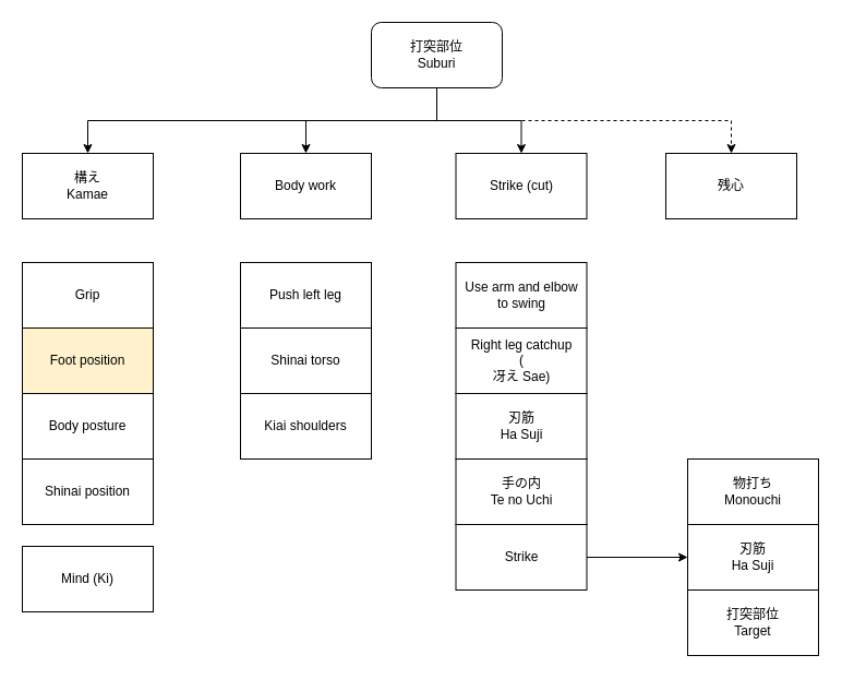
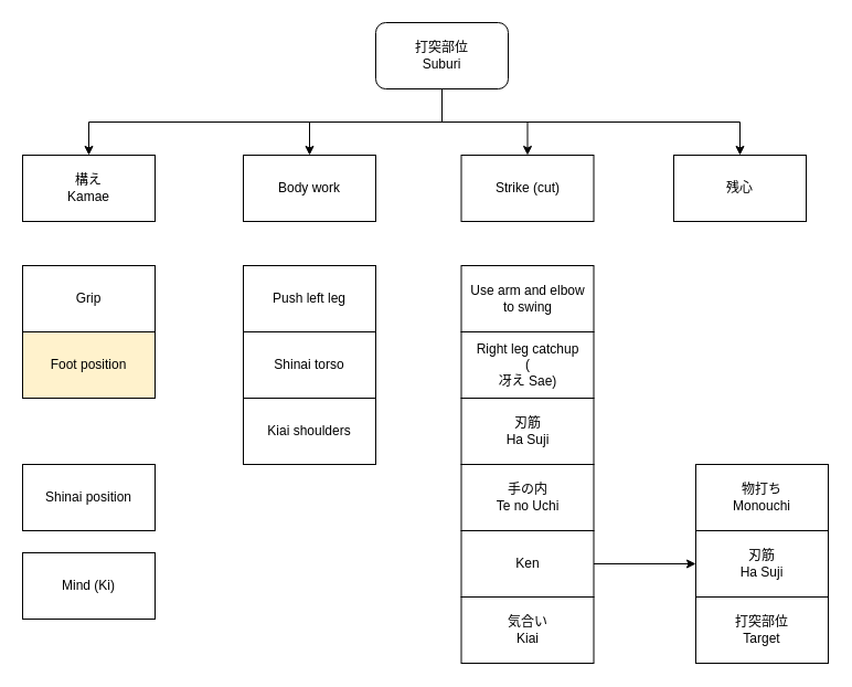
  <mxCell id="0" />
  <mxCell id="1" parent="0" />
  <mxCell id="2" style="edgeStyle=orthogonalEdgeStyle;rounded=0;orthogonalLoop=1;jettySize=auto;html=1;exitX=0.5;exitY=1;exitDx=0;exitDy=0;entryX=0.5;entryY=0;entryDx=0;entryDy=0;" edge="1" parent="1" source="6" target="10"><mxGeometry relative="1" as="geometry" /></mxCell>
  <mxCell id="3" style="edgeStyle=orthogonalEdgeStyle;rounded=0;orthogonalLoop=1;jettySize=auto;html=1;exitX=0.5;exitY=1;exitDx=0;exitDy=0;entryX=0.5;entryY=0;entryDx=0;entryDy=0;" edge="1" parent="1" source="6" target="15"><mxGeometry relative="1" as="geometry" /></mxCell>
  <mxCell id="4" style="edgeStyle=orthogonalEdgeStyle;rounded=0;orthogonalLoop=1;jettySize=auto;html=1;exitX=0.5;exitY=1;exitDx=0;exitDy=0;entryX=0.5;entryY=0;entryDx=0;entryDy=0;" edge="1" parent="1" source="6" target="16"><mxGeometry relative="1" as="geometry" /></mxCell>
- <mxCell id="5" style="edgeStyle=orthogonalEdgeStyle;rounded=0;orthogonalLoop=1;jettySize=auto;html=1;exitX=0.5;exitY=1;exitDx=0;exitDy=0;entryX=0.5;entryY=0;entryDx=0;entryDy=0;dashed=1;" edge="1" parent="1" source="6" target="28"><mxGeometry relative="1" as="geometry" /></mxCell>
+ <mxCell id="5" style="edgeStyle=orthogonalEdgeStyle;rounded=0;orthogonalLoop=1;jettySize=auto;html=1;exitX=0.5;exitY=1;exitDx=0;exitDy=0;entryX=0.5;entryY=0;entryDx=0;entryDy=0;" edge="1" parent="1" source="6" target="28"><mxGeometry relative="1" as="geometry" /></mxCell>
  <mxCell id="6" value="&lt;div&gt;打突部位&lt;/div&gt;&lt;div&gt;Suburi&lt;/div&gt;" style="rounded=1;whiteSpace=wrap;html=1;" parent="1" vertex="1"><mxGeometry x="340" y="20" width="120" height="60" as="geometry" /></mxCell>
  <mxCell id="7" value="Grip" style="whiteSpace=wrap;html=1;" parent="1" vertex="1"><mxGeometry x="20" y="240" width="120" height="60" as="geometry" /></mxCell>
  <mxCell id="8" value="刃筋&lt;div&gt;Ha Suji&lt;/div&gt;" style="whiteSpace=wrap;html=1;" parent="1" vertex="1"><mxGeometry x="417.5" y="360" width="120" height="60" as="geometry" /></mxCell>
  <mxCell id="9" value="Shinai torso" style="whiteSpace=wrap;html=1;" parent="1" vertex="1"><mxGeometry x="220" y="300" width="120" height="60" as="geometry" /></mxCell>
  <mxCell id="10" value="構え&lt;div&gt;Kamae&lt;/div&gt;" style="whiteSpace=wrap;html=1;" parent="1" vertex="1"><mxGeometry x="20" y="140" width="120" height="60" as="geometry" /></mxCell>
  <mxCell id="11" style="edgeStyle=orthogonalEdgeStyle;rounded=0;orthogonalLoop=1;jettySize=auto;html=1;exitX=1;exitY=0.5;exitDx=0;exitDy=0;entryX=0;entryY=0.5;entryDx=0;entryDy=0;" edge="1" parent="1" source="12" target="26"><mxGeometry relative="1" as="geometry" /></mxCell>
- <mxCell id="12" value="Strike" style="whiteSpace=wrap;html=1;" parent="1" vertex="1"><mxGeometry x="417.5" y="480" width="120" height="60" as="geometry" /></mxCell>
+ <mxCell id="12" value="Ken" style="whiteSpace=wrap;html=1;" parent="1" vertex="1"><mxGeometry x="417.5" y="480" width="120" height="60" as="geometry" /></mxCell>
  <mxCell id="13" value="&lt;div&gt;物打ち&lt;/div&gt;Monouchi" style="whiteSpace=wrap;html=1;" parent="1" vertex="1"><mxGeometry x="630" y="420" width="120" height="60" as="geometry" /></mxCell>
  <mxCell id="14" value="&lt;div&gt;打突部位&lt;/div&gt;Target" style="whiteSpace=wrap;html=1;" parent="1" vertex="1"><mxGeometry x="630" y="540" width="120" height="60" as="geometry" /></mxCell>
  <mxCell id="15" value="Body work" style="whiteSpace=wrap;html=1;" vertex="1" parent="1"><mxGeometry x="220" y="140" width="120" height="60" as="geometry" /></mxCell>
  <mxCell id="16" value="Strike (cut)" style="whiteSpace=wrap;html=1;" vertex="1" parent="1"><mxGeometry x="417.5" y="140" width="120" height="60" as="geometry" /></mxCell>
  <mxCell id="17" value="Foot position" style="whiteSpace=wrap;html=1;fillColor=#fff2cc;" vertex="1" parent="1"><mxGeometry x="20" y="300" width="120" height="60" as="geometry" /></mxCell>
- <mxCell id="18" value="Body posture" style="whiteSpace=wrap;html=1;" vertex="1" parent="1"><mxGeometry x="20" y="360" width="120" height="60" as="geometry" /></mxCell>
  <mxCell id="19" value="Shinai position" style="whiteSpace=wrap;html=1;" vertex="1" parent="1"><mxGeometry x="20" y="420" width="120" height="60" as="geometry" /></mxCell>
  <mxCell id="20" value="Mind (Ki)" style="whiteSpace=wrap;html=1;" vertex="1" parent="1"><mxGeometry x="20" y="500" width="120" height="60" as="geometry" /></mxCell>
  <mxCell id="21" value="Push left leg" style="whiteSpace=wrap;html=1;" vertex="1" parent="1"><mxGeometry x="220" y="240" width="120" height="60" as="geometry" /></mxCell>
  <mxCell id="22" value="Kiai shoulders" style="whiteSpace=wrap;html=1;" vertex="1" parent="1"><mxGeometry x="220" y="360" width="120" height="60" as="geometry" /></mxCell>
  <mxCell id="23" value="Use arm and elbow&lt;div&gt;to swing&lt;/div&gt;" style="whiteSpace=wrap;html=1;" vertex="1" parent="1"><mxGeometry x="417.5" y="240" width="120" height="60" as="geometry" /></mxCell>
  <mxCell id="24" value="Right leg catchup&lt;div&gt;(&lt;div&gt;冴え&amp;nbsp;&lt;span style=&quot;background-color: transparent; color: light-dark(rgb(0, 0, 0), rgb(255, 255, 255));&quot;&gt;Sae&lt;/span&gt;&lt;span style=&quot;background-color: transparent; color: light-dark(rgb(0, 0, 0), rgb(255, 255, 255));&quot;&gt;)&lt;/span&gt;&lt;/div&gt;&lt;/div&gt;" style="whiteSpace=wrap;html=1;" vertex="1" parent="1"><mxGeometry x="417.5" y="300" width="120" height="60" as="geometry" /></mxCell>
  <mxCell id="25" value="手の内&lt;div&gt;Te no Uchi&lt;/div&gt;" style="whiteSpace=wrap;html=1;" vertex="1" parent="1"><mxGeometry x="417.5" y="420" width="120" height="60" as="geometry" /></mxCell>
  <mxCell id="26" value="刃筋&lt;div&gt;Ha Suji&lt;/div&gt;" style="whiteSpace=wrap;html=1;" vertex="1" parent="1"><mxGeometry x="630" y="480" width="120" height="60" as="geometry" /></mxCell>
+ <mxCell id="27" value="気合い&lt;div&gt;Kiai&lt;/div&gt;" style="whiteSpace=wrap;html=1;" vertex="1" parent="1"><mxGeometry x="417.5" y="540" width="120" height="60" as="geometry" /></mxCell>
  <mxCell id="28" value="残心" style="whiteSpace=wrap;html=1;" vertex="1" parent="1"><mxGeometry x="610" y="140" width="120" height="60" as="geometry" /></mxCell>
